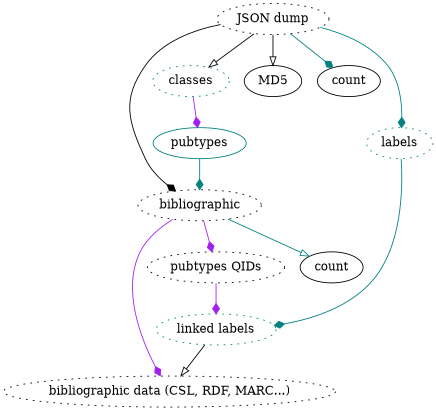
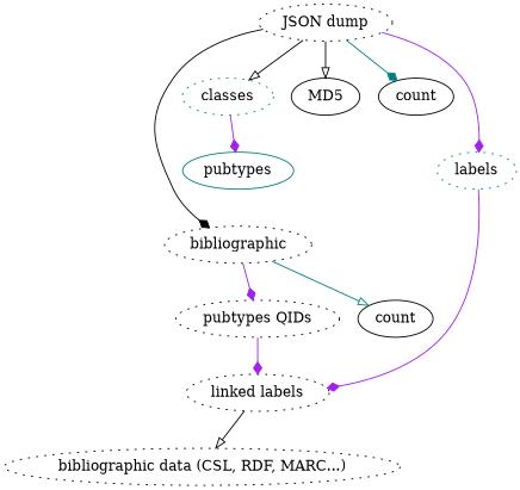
  digraph {
    node [color=black style=dotted]
    edge [arrowhead=diamond color=purple]
    n1 [label="JSON dump"]
    n2 [label=bibliographic]
    classes [color=teal]
    MD5 [style=""]
    n5 [label=count style=""]
    n6 [color=teal label=labels]
    n7 [label=count style=""]
    n8 [label="pubtypes QIDs"]
    n9 [label="bibliographic data (CSL, RDF, MARC...)"]
    pubtypes [color=teal style=""]
-   n11 [color=teal label="linked labels"]
+   n11 [label="linked labels"]
    n1 -> n2 [color=black]
    n1 -> classes [arrowhead=onormal color=black]
    n1 -> MD5 [arrowhead=onormal color=black]
    n1 -> n5 [color=teal]
-   n1 -> n6 [color=teal]
+   n1 -> n6
    n2 -> n7 [arrowhead=onormal color=teal]
    n2 -> n8
-   n2 -> n9
    classes -> pubtypes
-   n6 -> n11 [color=teal]
+   n6 -> n11
    n8 -> n11
-   pubtypes -> n2 [color=teal]
    n11 -> n9 [arrowhead=onormal color=black]
  }
